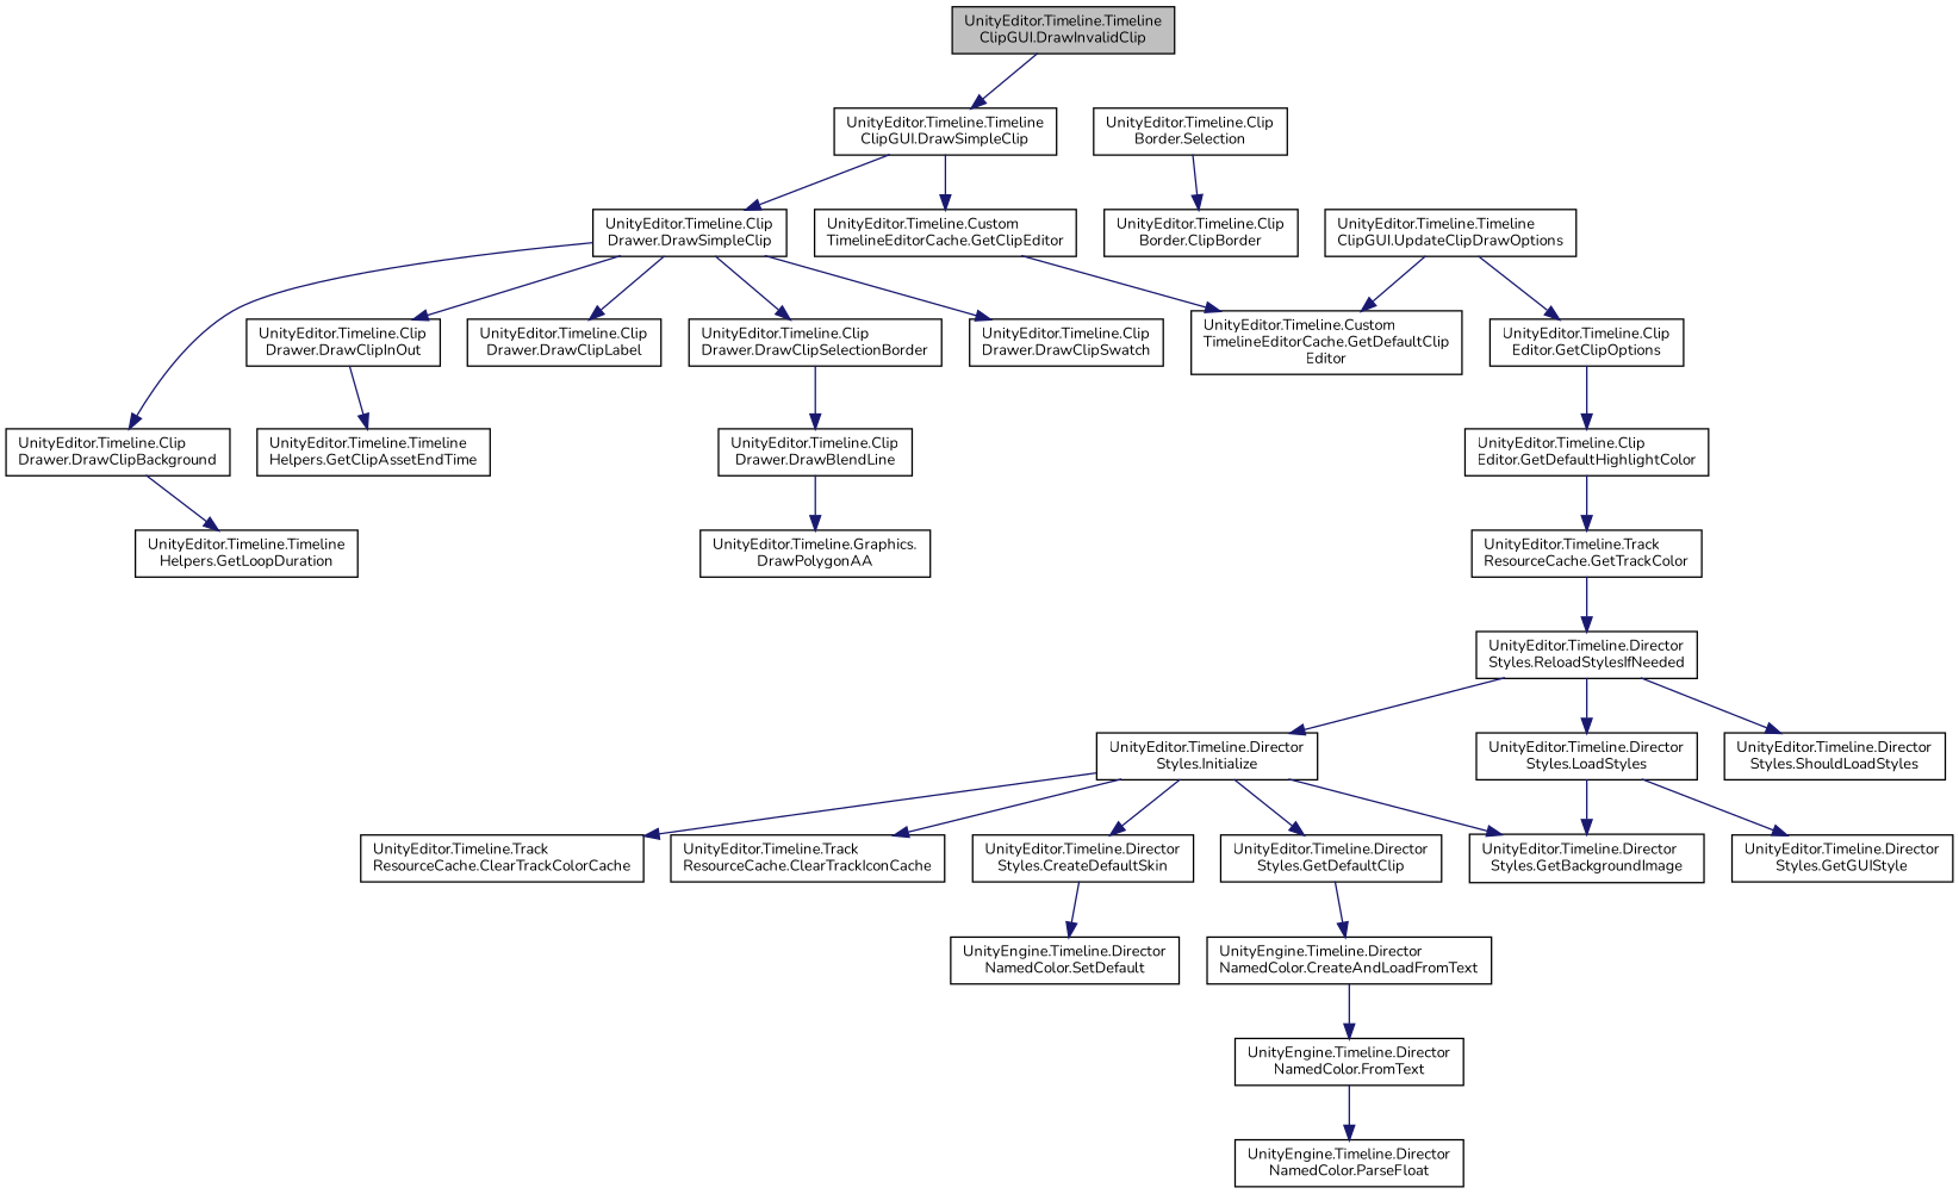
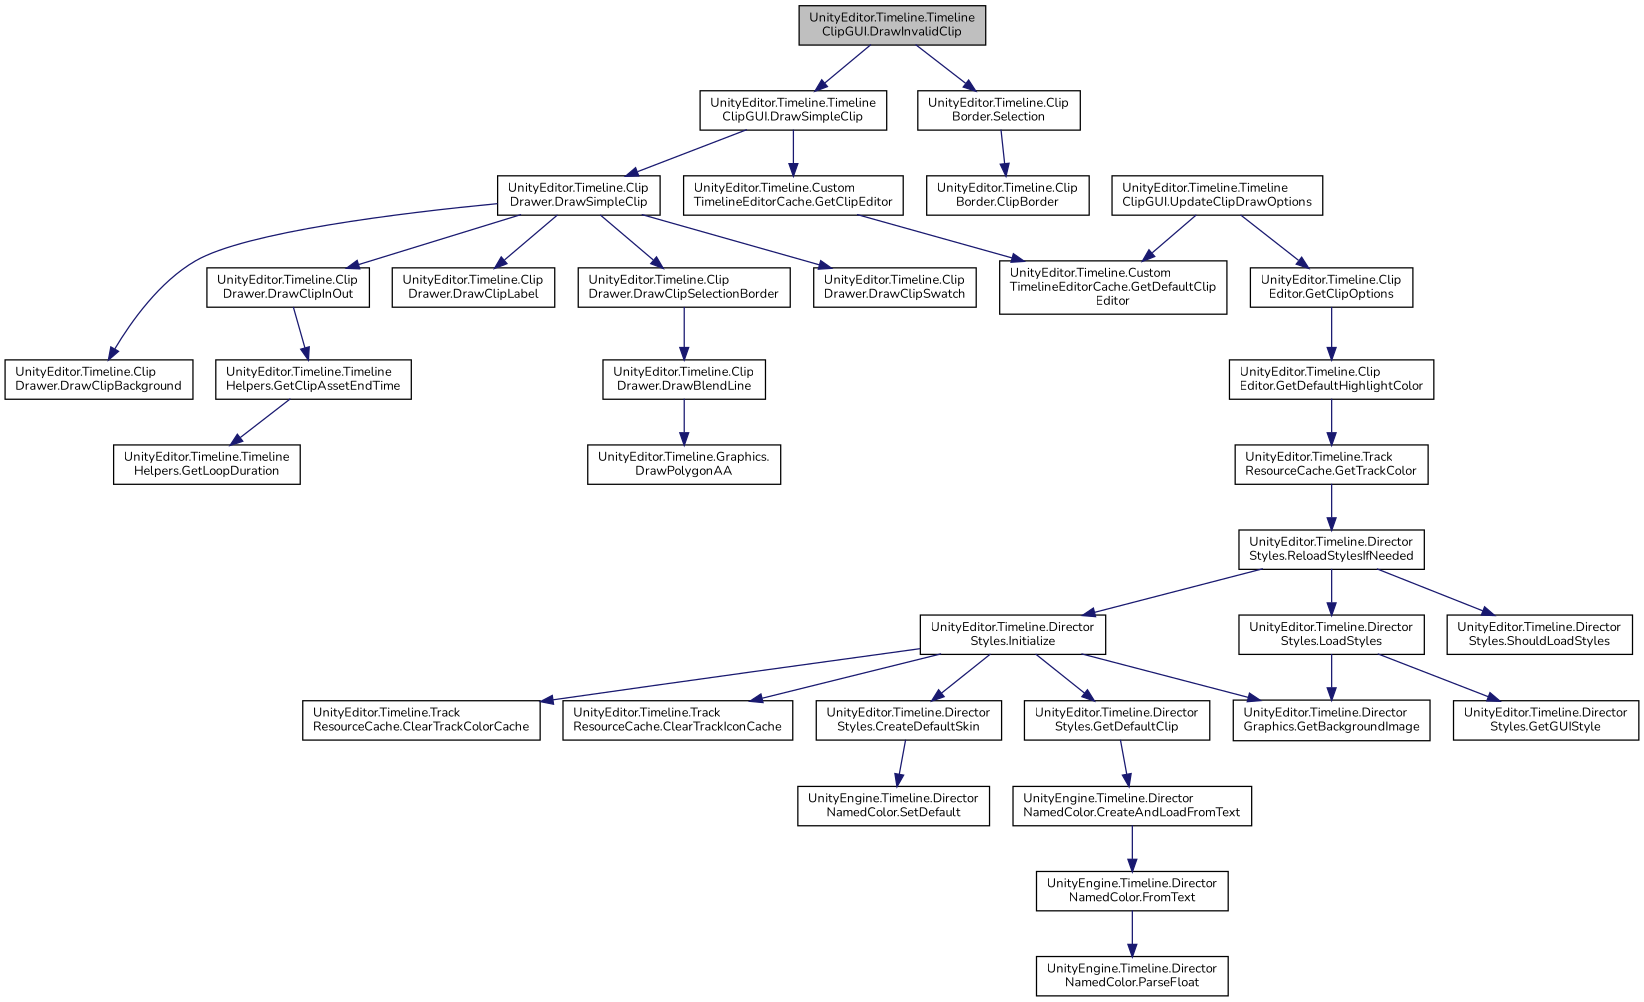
  digraph {
    fontname=Nunito
    rankdir=TB
    node [color=black fillcolor=white fontname=Nunito fontsize=10 shape=record style=filled]
    edge [color=midnightblue fontname=Nunito fontsize=10 labelfontname=Helvetica labelfontsize=10 style=solid]
    n1 [fillcolor=grey75 fontcolor=black height=0.2 label="UnityEditor.Timeline.Timeline\lClipGUI.DrawInvalidClip" width=0.4]
    n2 [height=0.2 label="UnityEditor.Timeline.Timeline\lClipGUI.DrawSimpleClip" width=0.4]
    n3 [height=0.2 label="UnityEditor.Timeline.Clip\lBorder.Selection" width=0.4]
    n4 [height=0.2 label="UnityEditor.Timeline.Clip\lDrawer.DrawSimpleClip" width=0.4]
    n5 [height=0.2 label="UnityEditor.Timeline.Custom\lTimelineEditorCache.GetClipEditor" width=0.4]
    n6 [height=0.2 label="UnityEditor.Timeline.Clip\lBorder.ClipBorder" width=0.4]
    n7 [height=0.2 label="UnityEditor.Timeline.Clip\lDrawer.DrawClipBackground" width=0.4]
    n8 [height=0.2 label="UnityEditor.Timeline.Clip\lDrawer.DrawClipInOut" width=0.4]
    n9 [height=0.2 label="UnityEditor.Timeline.Clip\lDrawer.DrawClipLabel" width=0.4]
    n10 [height=0.2 label="UnityEditor.Timeline.Clip\lDrawer.DrawClipSelectionBorder" width=0.4]
    n11 [height=0.2 label="UnityEditor.Timeline.Clip\lDrawer.DrawClipSwatch" width=0.4]
    n12 [height=0.2 label="UnityEditor.Timeline.Custom\lTimelineEditorCache.GetDefaultClip\lEditor" width=0.4]
    n13 [height=0.2 label="UnityEditor.Timeline.Timeline\lClipGUI.UpdateClipDrawOptions" width=0.4]
    n14 [height=0.2 label="UnityEditor.Timeline.Clip\lEditor.GetClipOptions" width=0.4]
    n15 [height=0.2 label="UnityEditor.Timeline.Timeline\lHelpers.GetClipAssetEndTime" width=0.4]
    n16 [height=0.2 label="UnityEditor.Timeline.Clip\lDrawer.DrawBlendLine" width=0.4]
    n17 [height=0.2 label="UnityEditor.Timeline.Timeline\lHelpers.GetLoopDuration" width=0.4]
    n18 [height=0.2 label="UnityEditor.Timeline.Graphics.\lDrawPolygonAA" width=0.4]
    n19 [height=0.2 label="UnityEditor.Timeline.Clip\lEditor.GetDefaultHighlightColor" width=0.4]
    n20 [height=0.2 label="UnityEditor.Timeline.Track\lResourceCache.GetTrackColor" width=0.4]
    n21 [height=0.2 label="UnityEditor.Timeline.Director\lStyles.ReloadStylesIfNeeded" width=0.4]
    n22 [height=0.2 label="UnityEditor.Timeline.Director\lStyles.Initialize" width=0.4]
    n23 [height=0.2 label="UnityEditor.Timeline.Director\lStyles.LoadStyles" width=0.4]
    n24 [height=0.2 label="UnityEditor.Timeline.Director\lStyles.ShouldLoadStyles" width=0.4]
    n25 [height=0.2 label="UnityEditor.Timeline.Track\lResourceCache.ClearTrackColorCache" width=0.4]
    n26 [height=0.2 label="UnityEditor.Timeline.Track\lResourceCache.ClearTrackIconCache" width=0.4]
    n27 [height=0.2 label="UnityEditor.Timeline.Director\lStyles.CreateDefaultSkin" width=0.4]
-   n28 [height=0.2 label="UnityEditor.Timeline.Director\lStyles.GetBackgroundImage" width=0.4]
+   n28 [height=0.2 label="UnityEditor.Timeline.Director\lGraphics.GetBackgroundImage" width=0.4]
    n29 [height=0.2 label="UnityEditor.Timeline.Director\lStyles.GetDefaultClip" width=0.4]
    n30 [height=0.2 label="UnityEditor.Timeline.Director\lStyles.GetGUIStyle" width=0.4]
    n31 [height=0.2 label="UnityEngine.Timeline.Director\lNamedColor.SetDefault" width=0.4]
    n32 [height=0.2 label="UnityEngine.Timeline.Director\lNamedColor.CreateAndLoadFromText" width=0.4]
    n33 [height=0.2 label="UnityEngine.Timeline.Director\lNamedColor.FromText" width=0.4]
    n34 [height=0.2 label="UnityEngine.Timeline.Director\lNamedColor.ParseFloat" width=0.4]
    n1 -> n2
+   n1 -> n3
    n2 -> n4
    n2 -> n5
    n3 -> n6
    n4 -> n7
    n4 -> n8
    n4 -> n9
    n4 -> n10
    n4 -> n11
    n5 -> n12
    n8 -> n15
    n10 -> n16
    n13 -> n12
    n13 -> n14
    n14 -> n19
-   n7 -> n17
+   n15 -> n17
    n16 -> n18
    n19 -> n20
    n20 -> n21
    n21 -> n22
    n21 -> n23
    n21 -> n24
    n22 -> n25
    n22 -> n26
    n22 -> n27
    n22 -> n28
    n22 -> n29
    n23 -> n28
    n23 -> n30
    n27 -> n31
    n29 -> n32
    n32 -> n33
    n33 -> n34
  }
